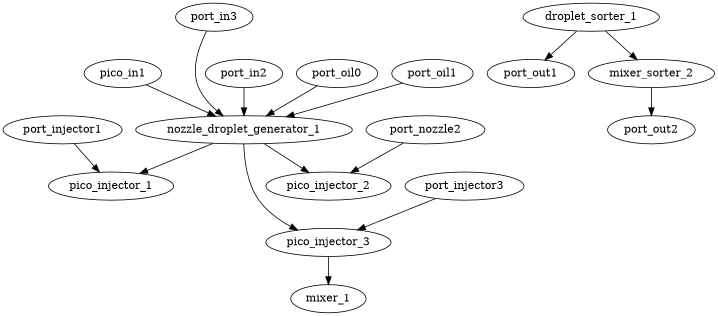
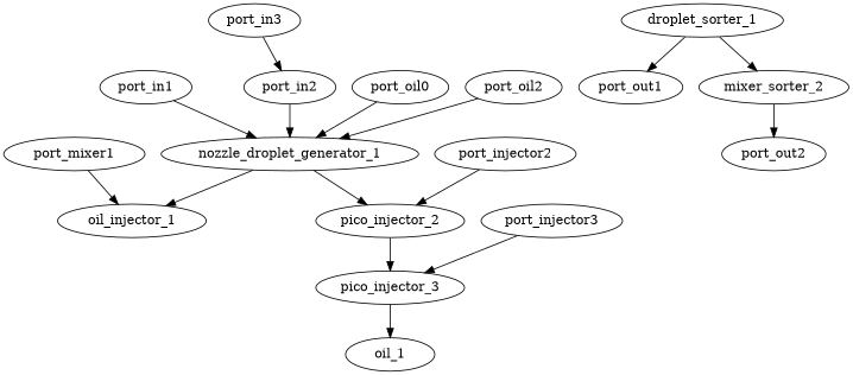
  digraph {
    fontname="DejaVu Serif"
    node [fontname="DejaVu Serif"]
    edge [fontname="DejaVu Serif" sink_port="{'_component': 'nozzle_droplet_generator_1', '_port': '4'}"]
-   port_in1 [label=pico_in1]
+   port_in1
    nozzle_droplet_generator_1
-   pico_injector_1
+   pico_injector_1 [label=oil_injector_1]
    pico_injector_2
    pico_injector_3
    port_in2
    port_in3
    n8 [label=port_oil0]
-   port_oil2 [label=port_oil1]
-   mixer_1
+   port_oil2
+   mixer_1 [label=oil_1]
    droplet_sorter_1
    port_out1
    n13 [label=mixer_sorter_2]
-   port_injector1
-   port_injector2 [label=port_nozzle2]
+   port_injector1 [label=port_mixer1]
+   port_injector2
    port_injector3
    port_out2
    port_in1 -> nozzle_droplet_generator_1 [connection_id=connection_1 connection_ref="{'name': 'connection_1', 'ID': 'connection_1', 'entity': 'CHANNEL', 'params': {'data': {'channelWidth': 300, 'connectionSpacing': 1000}}, 'source': {'_component': 'port_in1', '_port': '1'}, 'sinks': [{'_component': 'nozzle_droplet_generator_1', '_port': '4'}], 'layer': {'_id': '0', 'name': 'FLOW_0', 'type': 'FLOW', 'group': '0', 'params': {'data': {}}}, '_paths': []}" source_port="{'_component': 'port_in1', '_port': '1'}"]
    nozzle_droplet_generator_1 -> pico_injector_1 [connection_id=connection_6 connection_ref="{'name': 'connection_6', 'ID': 'connection_6', 'entity': 'CHANNEL', 'params': {'data': {'channelWidth': 300, 'connectionSpacing': 1000}}, 'source': {'_component': 'nozzle_droplet_generator_1', '_port': '2'}, 'sinks': [{'_component': 'pico_injector_1', '_port': '1'}], 'layer': {'_id': '0', 'name': 'FLOW_0', 'type': 'FLOW', 'group': '0', 'params': {'data': {}}}, '_paths': []}" sink_port="{'_component': 'pico_injector_1', '_port': '1'}" source_port="{'_component': 'nozzle_droplet_generator_1', '_port': '2'}"]
    nozzle_droplet_generator_1 -> pico_injector_2 [connection_id=connection_7 connection_ref="{'name': 'connection_7', 'ID': 'connection_7', 'entity': 'CHANNEL', 'params': {'data': {'channelWidth': 300, 'connectionSpacing': 1000}}, 'source': {'_component': 'pico_injector_1', '_port': '3'}, 'sinks': [{'_component': 'pico_injector_2', '_port': '1'}], 'layer': {'_id': '0', 'name': 'FLOW_0', 'type': 'FLOW', 'group': '0', 'params': {'data': {}}}, '_paths': []}" sink_port="{'_component': 'pico_injector_2', '_port': '1'}" source_port="{'_component': 'pico_injector_1', '_port': '3'}"]
-   nozzle_droplet_generator_1 -> pico_injector_3 [connection_id=connection_8 connection_ref="{'name': 'connection_8', 'ID': 'connection_8', 'entity': 'CHANNEL', 'params': {'data': {'channelWidth': 300, 'connectionSpacing': 1000}}, 'source': {'_component': 'pico_injector_2', '_port': '3'}, 'sinks': [{'_component': 'pico_injector_3', '_port': '1'}], 'layer': {'_id': '0', 'name': 'FLOW_0', 'type': 'FLOW', 'group': '0', 'params': {'data': {}}}, '_paths': []}" sink_port="{'_component': 'pico_injector_3', '_port': '1'}" source_port="{'_component': 'pico_injector_2', '_port': '3'}"]
+   pico_injector_2 -> pico_injector_3 [connection_id=connection_8 connection_ref="{'name': 'connection_8', 'ID': 'connection_8', 'entity': 'CHANNEL', 'params': {'data': {'channelWidth': 300, 'connectionSpacing': 1000}}, 'source': {'_component': 'pico_injector_2', '_port': '3'}, 'sinks': [{'_component': 'pico_injector_3', '_port': '1'}], 'layer': {'_id': '0', 'name': 'FLOW_0', 'type': 'FLOW', 'group': '0', 'params': {'data': {}}}, '_paths': []}" sink_port="{'_component': 'pico_injector_3', '_port': '1'}" source_port="{'_component': 'pico_injector_2', '_port': '3'}"]
    pico_injector_3 -> mixer_1 [connection_id=connection_12 connection_ref="{'name': 'connection_12', 'ID': 'connection_12', 'entity': 'CHANNEL', 'params': {'data': {'channelWidth': 300, 'connectionSpacing': 1000}}, 'source': {'_component': 'pico_injector_3', '_port': '3'}, 'sinks': [{'_component': 'mixer_1', '_port': '1'}], 'layer': {'_id': '0', 'name': 'FLOW_0', 'type': 'FLOW', 'group': '0', 'params': {'data': {}}}, '_paths': []}" sink_port="{'_component': 'mixer_1', '_port': '1'}" source_port="{'_component': 'pico_injector_3', '_port': '3'}"]
    port_in2 -> nozzle_droplet_generator_1 [connection_id=connection_2 connection_ref="{'name': 'connection_2', 'ID': 'connection_2', 'entity': 'CHANNEL', 'params': {'data': {'channelWidth': 300, 'connectionSpacing': 1000}}, 'source': {'_component': 'port_in2', '_port': '1'}, 'sinks': [{'_component': 'nozzle_droplet_generator_1', '_port': '4'}], 'layer': {'_id': '0', 'name': 'FLOW_0', 'type': 'FLOW', 'group': '0', 'params': {'data': {}}}, '_paths': []}" source_port="{'_component': 'port_in2', '_port': '1'}"]
-   port_in3 -> nozzle_droplet_generator_1 [connection_id=connection_3 connection_ref="{'name': 'connection_3', 'ID': 'connection_3', 'entity': 'CHANNEL', 'params': {'data': {'channelWidth': 300, 'connectionSpacing': 1000}}, 'source': {'_component': 'port_in3', '_port': '1'}, 'sinks': [{'_component': 'nozzle_droplet_generator_1', '_port': '4'}], 'layer': {'_id': '0', 'name': 'FLOW_0', 'type': 'FLOW', 'group': '0', 'params': {'data': {}}}, '_paths': []}" source_port="{'_component': 'port_in3', '_port': '1'}"]
+   port_in3 -> port_in2 [connection_id=connection_3 connection_ref="{'name': 'connection_3', 'ID': 'connection_3', 'entity': 'CHANNEL', 'params': {'data': {'channelWidth': 300, 'connectionSpacing': 1000}}, 'source': {'_component': 'port_in3', '_port': '1'}, 'sinks': [{'_component': 'nozzle_droplet_generator_1', '_port': '4'}], 'layer': {'_id': '0', 'name': 'FLOW_0', 'type': 'FLOW', 'group': '0', 'params': {'data': {}}}, '_paths': []}" source_port="{'_component': 'port_in3', '_port': '1'}"]
    n8 -> nozzle_droplet_generator_1 [connection_id=connection_4 connection_ref="{'name': 'connection_4', 'ID': 'connection_4', 'entity': 'CHANNEL', 'params': {'data': {'channelWidth': 300, 'connectionSpacing': 1000}}, 'source': {'_component': 'port_oil1', '_port': '1'}, 'sinks': [{'_component': 'nozzle_droplet_generator_1', '_port': '1'}], 'layer': {'_id': '0', 'name': 'FLOW_0', 'type': 'FLOW', 'group': '0', 'params': {'data': {}}}, '_paths': []}" sink_port="{'_component': 'nozzle_droplet_generator_1', '_port': '1'}" source_port="{'_component': 'port_oil1', '_port': '1'}"]
    port_oil2 -> nozzle_droplet_generator_1 [connection_id=connection_5 connection_ref="{'name': 'connection_5', 'ID': 'connection_5', 'entity': 'CHANNEL', 'params': {'data': {'channelWidth': 300, 'connectionSpacing': 1000}}, 'source': {'_component': 'port_oil2', '_port': '1'}, 'sinks': [{'_component': 'nozzle_droplet_generator_1', '_port': '3'}], 'layer': {'_id': '0', 'name': 'FLOW_0', 'type': 'FLOW', 'group': '0', 'params': {'data': {}}}, '_paths': []}" sink_port="{'_component': 'nozzle_droplet_generator_1', '_port': '3'}" source_port="{'_component': 'port_oil2', '_port': '1'}"]
    droplet_sorter_1 -> port_out1 [connection_id=connection_14 connection_ref="{'name': 'connection_14', 'ID': 'connection_14', 'entity': 'CHANNEL', 'params': {'data': {'channelWidth': 300, 'connectionSpacing': 1000}}, 'source': {'_component': 'droplet_sorter_1', '_port': '3'}, 'sinks': [{'_component': 'port_out1', '_port': '1'}], 'layer': {'_id': '0', 'name': 'FLOW_0', 'type': 'FLOW', 'group': '0', 'params': {'data': {}}}, '_paths': []}" sink_port="{'_component': 'port_out1', '_port': '1'}" source_port="{'_component': 'droplet_sorter_1', '_port': '3'}"]
    droplet_sorter_1 -> n13 [connection_id=connection_16 connection_ref="{'name': 'connection_16', 'ID': 'connection_16', 'entity': 'CHANNEL', 'params': {'data': {'channelWidth': 300, 'connectionSpacing': 1000}}, 'source': {'_component': 'droplet_sorter_1', '_port': '2'}, 'sinks': [{'_component': 'droplet_sorter_2', '_port': '1'}], 'layer': {'_id': '0', 'name': 'FLOW_0', 'type': 'FLOW', 'group': '0', 'params': {'data': {}}}, '_paths': []}" sink_port="{'_component': 'droplet_sorter_2', '_port': '1'}" source_port="{'_component': 'droplet_sorter_1', '_port': '2'}"]
    n13 -> port_out2 [connection_id=connection_15 connection_ref="{'name': 'connection_15', 'ID': 'connection_15', 'entity': 'CHANNEL', 'params': {'data': {'channelWidth': 300, 'connectionSpacing': 1000}}, 'source': {'_component': 'droplet_sorter_2', '_port': '3'}, 'sinks': [{'_component': 'port_out2', '_port': '1'}], 'layer': {'_id': '0', 'name': 'FLOW_0', 'type': 'FLOW', 'group': '0', 'params': {'data': {}}}, '_paths': []}" sink_port="{'_component': 'port_out2', '_port': '1'}" source_port="{'_component': 'droplet_sorter_2', '_port': '3'}"]
    port_injector1 -> pico_injector_1 [connection_id=connection_9 connection_ref="{'name': 'connection_9', 'ID': 'connection_9', 'entity': 'CHANNEL', 'params': {'data': {'channelWidth': 300, 'connectionSpacing': 1000}}, 'source': {'_component': 'port_injector1', '_port': '1'}, 'sinks': [{'_component': 'pico_injector_1', '_port': '2'}], 'layer': {'_id': '0', 'name': 'FLOW_0', 'type': 'FLOW', 'group': '0', 'params': {'data': {}}}, '_paths': []}" sink_port="{'_component': 'pico_injector_1', '_port': '2'}" source_port="{'_component': 'port_injector1', '_port': '1'}"]
    port_injector2 -> pico_injector_2 [connection_id=connection_10 connection_ref="{'name': 'connection_10', 'ID': 'connection_10', 'entity': 'CHANNEL', 'params': {'data': {'channelWidth': 300, 'connectionSpacing': 1000}}, 'source': {'_component': 'port_injector2', '_port': '1'}, 'sinks': [{'_component': 'pico_injector_2', '_port': '2'}], 'layer': {'_id': '0', 'name': 'FLOW_0', 'type': 'FLOW', 'group': '0', 'params': {'data': {}}}, '_paths': []}" sink_port="{'_component': 'pico_injector_2', '_port': '2'}" source_port="{'_component': 'port_injector2', '_port': '1'}"]
    port_injector3 -> pico_injector_3 [connection_id=connection_11 connection_ref="{'name': 'connection_11', 'ID': 'connection_11', 'entity': 'CHANNEL', 'params': {'data': {'channelWidth': 300, 'connectionSpacing': 1000}}, 'source': {'_component': 'port_injector3', '_port': '1'}, 'sinks': [{'_component': 'pico_injector_3', '_port': '2'}], 'layer': {'_id': '0', 'name': 'FLOW_0', 'type': 'FLOW', 'group': '0', 'params': {'data': {}}}, '_paths': []}" sink_port="{'_component': 'pico_injector_3', '_port': '2'}" source_port="{'_component': 'port_injector3', '_port': '1'}"]
  }
